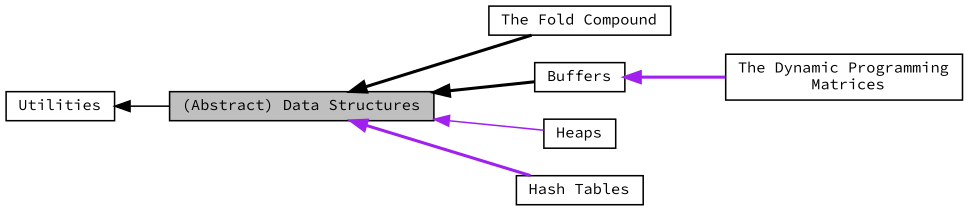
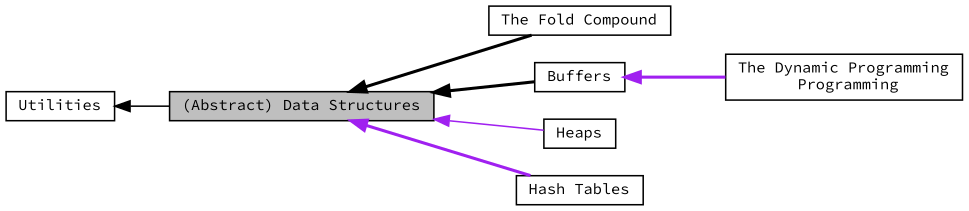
  digraph {
    fontname="Source Code Pro"
    rankdir=LR
    node [color=black fontname="Source Code Pro" fontsize=10 shape=box]
    edge [color=black dir=back fontname="Source Code Pro" fontsize=10 labelfontname=Helvetica labelfontsize=10 shape=plaintext style=bold]
    n1 [fillcolor=grey75 fontcolor=black height=0.2 label="(Abstract) Data Structures" style=filled width=0.4]
    n2 [height=0.2 label="The Fold Compound" width=0.4]
    n3 [height=0.2 label=Buffers width=0.4]
    n4 [height=0.2 label=Heaps width=0.4]
    n5 [height=0.2 label="Hash Tables" width=0.4]
-   n6 [height=0.2 label="The Dynamic Programming\l Matrices" width=0.4]
+   n6 [height=0.2 label="The Dynamic Programming\l Programming" width=0.4]
    n7 [height=0.2 label=Utilities width=0.4]
    n1 -> n2
    n1 -> n3
    n1 -> n4 [color=purple style=solid]
    n1 -> n5 [color=purple]
    n3 -> n6 [color=purple]
    n7 -> n1 [style=solid]
  }
